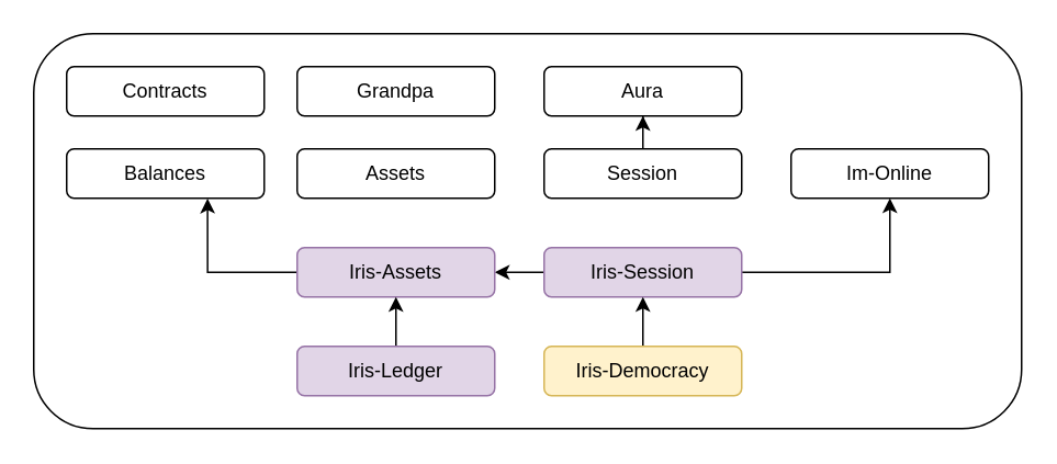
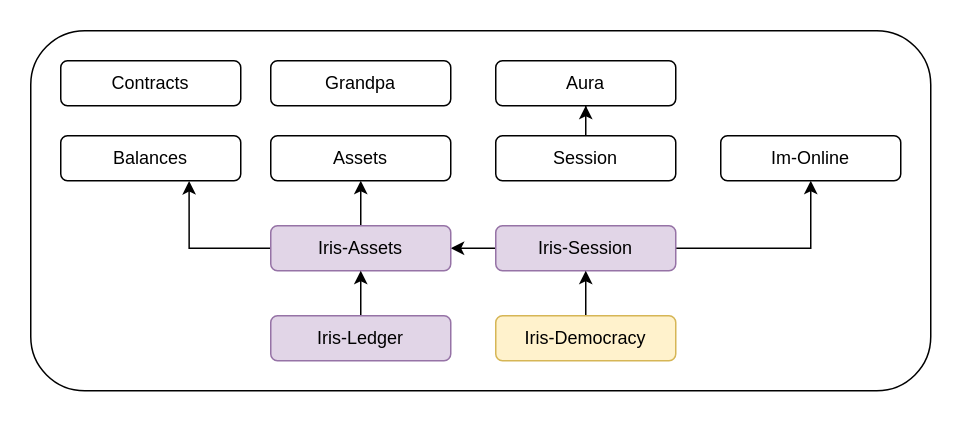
  <mxCell id="0" />
  <mxCell id="1" parent="0" />
  <mxCell id="2" value="" style="rounded=1;whiteSpace=wrap;html=1;" parent="1" vertex="1"><mxGeometry x="20" y="20" width="600" height="240" as="geometry" /></mxCell>
  <mxCell id="3" value="Grandpa" style="rounded=1;whiteSpace=wrap;html=1;" parent="1" vertex="1"><mxGeometry x="180" y="40" width="120" height="30" as="geometry" /></mxCell>
  <mxCell id="4" value="Aura" style="rounded=1;whiteSpace=wrap;html=1;" parent="1" vertex="1"><mxGeometry x="330" y="40" width="120" height="30" as="geometry" /></mxCell>
  <mxCell id="5" value="" style="edgeStyle=orthogonalEdgeStyle;rounded=1;orthogonalLoop=1;jettySize=auto;html=1;" parent="1" source="7" target="10" edge="1"><mxGeometry relative="1" as="geometry" /></mxCell>
  <mxCell id="6" style="edgeStyle=orthogonalEdgeStyle;rounded=0;orthogonalLoop=1;jettySize=auto;html=1;entryX=0.5;entryY=1;entryDx=0;entryDy=0;" parent="1" source="7" target="14" edge="1"><mxGeometry relative="1" as="geometry"><Array as="points"><mxPoint x="540" y="165" /></Array></mxGeometry></mxCell>
  <mxCell id="7" value="Iris-Session" style="rounded=1;whiteSpace=wrap;html=1;fillColor=#e1d5e7;strokeColor=#9673a6;" parent="1" vertex="1"><mxGeometry x="330" y="150" width="120" height="30" as="geometry" /></mxCell>
+ <mxCell id="8" value="" style="edgeStyle=orthogonalEdgeStyle;rounded=0;orthogonalLoop=1;jettySize=auto;html=1;" parent="1" source="10" target="13" edge="1"><mxGeometry relative="1" as="geometry" /></mxCell>
  <mxCell id="9" style="edgeStyle=orthogonalEdgeStyle;rounded=0;orthogonalLoop=1;jettySize=auto;html=1;entryX=0.713;entryY=1.006;entryDx=0;entryDy=0;entryPerimeter=0;" parent="1" source="10" target="17" edge="1"><mxGeometry relative="1" as="geometry" /></mxCell>
  <mxCell id="10" value="Iris-Assets" style="rounded=1;whiteSpace=wrap;html=1;fillColor=#e1d5e7;strokeColor=#9673a6;" parent="1" vertex="1"><mxGeometry x="180" y="150" width="120" height="30" as="geometry" /></mxCell>
  <mxCell id="11" value="" style="edgeStyle=orthogonalEdgeStyle;rounded=0;orthogonalLoop=1;jettySize=auto;html=1;" parent="1" source="12" target="4" edge="1"><mxGeometry relative="1" as="geometry" /></mxCell>
  <mxCell id="12" value="Session" style="rounded=1;whiteSpace=wrap;html=1;" parent="1" vertex="1"><mxGeometry x="330" y="90" width="120" height="30" as="geometry" /></mxCell>
  <mxCell id="13" value="Assets" style="rounded=1;whiteSpace=wrap;html=1;" parent="1" vertex="1"><mxGeometry x="180" y="90" width="120" height="30" as="geometry" /></mxCell>
  <mxCell id="14" value="Im-Online" style="rounded=1;whiteSpace=wrap;html=1;" parent="1" vertex="1"><mxGeometry x="480" y="90" width="120" height="30" as="geometry" /></mxCell>
  <mxCell id="15" style="edgeStyle=orthogonalEdgeStyle;rounded=0;orthogonalLoop=1;jettySize=auto;html=1;" parent="1" source="16" target="10" edge="1"><mxGeometry relative="1" as="geometry" /></mxCell>
  <mxCell id="16" value="Iris-Ledger" style="rounded=1;whiteSpace=wrap;html=1;fillColor=#e1d5e7;strokeColor=#9673a6;" parent="1" vertex="1"><mxGeometry x="180" y="210" width="120" height="30" as="geometry" /></mxCell>
  <mxCell id="17" value="Balances" style="rounded=1;whiteSpace=wrap;html=1;" parent="1" vertex="1"><mxGeometry x="40" y="90" width="120" height="30" as="geometry" /></mxCell>
  <mxCell id="18" style="edgeStyle=orthogonalEdgeStyle;rounded=0;orthogonalLoop=1;jettySize=auto;html=1;" edge="1" parent="1" source="19" target="7"><mxGeometry relative="1" as="geometry" /></mxCell>
  <mxCell id="19" value="Iris-Democracy" style="rounded=1;whiteSpace=wrap;html=1;fillColor=#fff2cc;strokeColor=#d6b656;" parent="1" vertex="1"><mxGeometry x="330" y="210" width="120" height="30" as="geometry" /></mxCell>
  <mxCell id="20" value="Contracts" style="rounded=1;whiteSpace=wrap;html=1;" parent="1" vertex="1"><mxGeometry x="40" y="40" width="120" height="30" as="geometry" /></mxCell>
